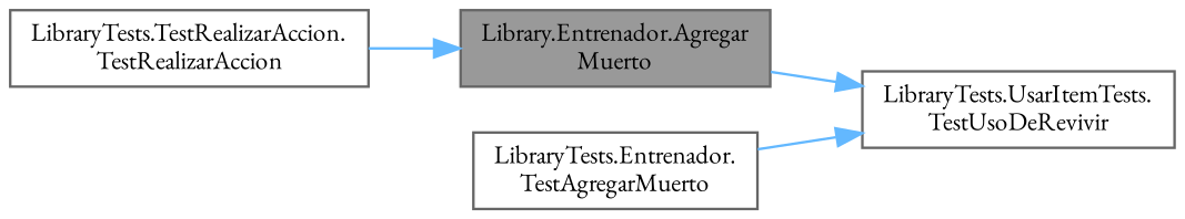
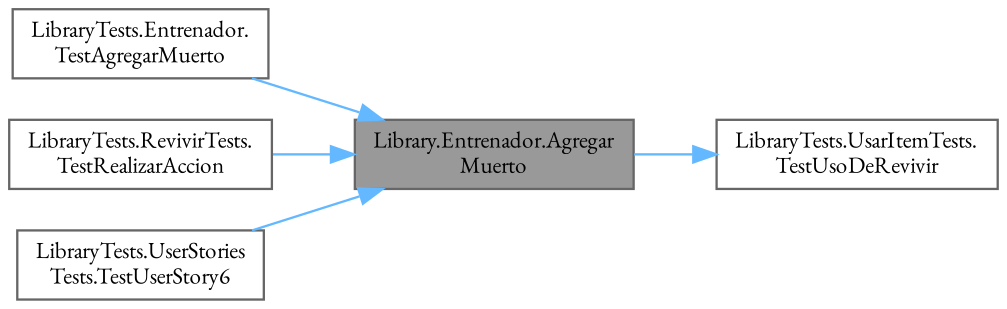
  digraph {
    fontname="EB Garamond"
    rankdir=RL
    node [color=grey40 fillcolor=white fontname="EB Garamond" fontsize=10 shape=box style=filled]
    edge [color=steelblue1 dir=back fontname="EB Garamond" fontsize=10 labelfontname=Helvetica labelfontsize=10 style=solid]
    n1 [color=gray40 fillcolor=grey60 fontcolor=black height=0.2 label="Library.Entrenador.Agregar\lMuerto" width=0.4]
    n2 [height=0.2 label="LibraryTests.Entrenador.\lTestAgregarMuerto" width=0.4]
-   n3 [height=0.2 label="LibraryTests.TestRealizarAccion.\lTestRealizarAccion" width=0.4]
+   n3 [height=0.2 label="LibraryTests.RevivirTests.\lTestRealizarAccion" width=0.4]
+   n4 [height=0.2 label="LibraryTests.UserStories\lTests.TestUserStory6" width=0.4]
    n5 [height=0.2 label="LibraryTests.UsarItemTests.\lTestUsoDeRevivir" width=0.4]
-   n5 -> n2
+   n1 -> n2
    n1 -> n3
+   n1 -> n4
    n5 -> n1
  }
